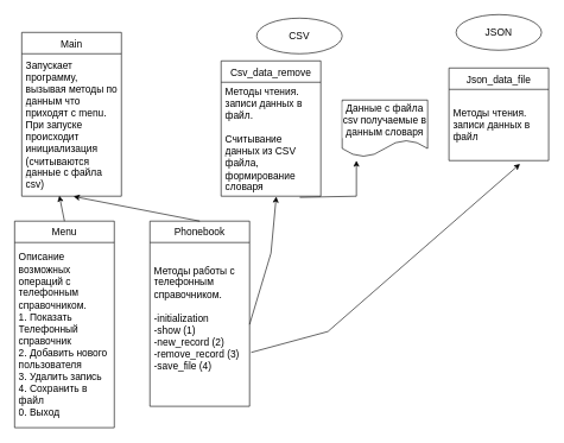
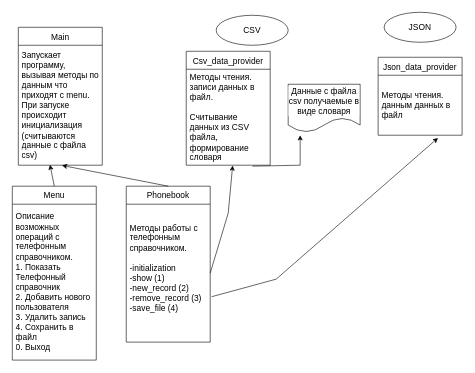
  <mxCell id="0" />
  <mxCell id="1" parent="0" />
  <mxCell id="2" value="Main" style="swimlane;fontStyle=0;childLayout=stackLayout;horizontal=1;startSize=30;horizontalStack=0;resizeParent=1;resizeParentMax=0;resizeLast=0;collapsible=1;marginBottom=0;fontSize=14;" vertex="1" parent="1"><mxGeometry x="30" y="45" width="140" height="230" as="geometry" /></mxCell>
  <mxCell id="3" value="Запускает программу, вызывая методы по данным что приходят с menu. При запуске происходит инициализация (считываются данные с файла csv)" style="text;strokeColor=none;fillColor=none;align=left;verticalAlign=middle;spacingLeft=4;spacingRight=4;overflow=hidden;points=[[0,0.5],[1,0.5]];portConstraint=eastwest;rotatable=0;whiteSpace=wrap;fontSize=14;" vertex="1" parent="2"><mxGeometry y="30" width="140" height="200" as="geometry" /></mxCell>
  <mxCell id="4" value="Phonebook" style="swimlane;fontStyle=0;childLayout=stackLayout;horizontal=1;startSize=30;horizontalStack=0;resizeParent=1;resizeParentMax=0;resizeLast=0;collapsible=1;marginBottom=0;whiteSpace=wrap;fontSize=14;" vertex="1" parent="1"><mxGeometry x="210" y="310" width="140" height="260" as="geometry" /></mxCell>
  <mxCell id="5" value="Методы работы с телефонным справочником.&#10;&#10;-initialization&#10;-show (1)&#10;-new_record (2)&#10;-remove_record (3)&#10;-save_file (4)&#10;" style="text;strokeColor=none;fillColor=none;align=left;verticalAlign=middle;spacingLeft=4;spacingRight=4;overflow=hidden;points=[[0,0.5],[1,0.5]];portConstraint=eastwest;rotatable=0;whiteSpace=wrap;fontSize=14;labelBackgroundColor=default;" vertex="1" parent="4"><mxGeometry y="30" width="140" height="230" as="geometry" /></mxCell>
  <mxCell id="6" value="Menu" style="swimlane;fontStyle=0;childLayout=stackLayout;horizontal=1;startSize=30;horizontalStack=0;resizeParent=1;resizeParentMax=0;resizeLast=0;collapsible=1;marginBottom=0;fontSize=14;" vertex="1" parent="1"><mxGeometry x="20" y="310" width="140" height="290" as="geometry" /></mxCell>
  <mxCell id="7" value="Описание возможных операций с телефонным справочником.&#10;1. Показать Телефонный справочник&#10;2. Добавить нового пользователя&#10;3. Удалить запись&#10;4. Сохранить в файл&#10;0. Выход" style="text;strokeColor=none;fillColor=none;align=left;verticalAlign=middle;spacingLeft=4;spacingRight=4;overflow=hidden;points=[[0,0.5],[1,0.5]];portConstraint=eastwest;rotatable=0;whiteSpace=wrap;fontColor=default;labelBackgroundColor=#FFFFFF;fontSize=14;" vertex="1" parent="6"><mxGeometry y="30" width="140" height="260" as="geometry" /></mxCell>
  <mxCell id="8" value="" style="endArrow=classic;html=1;rounded=0;fontSize=14;fontColor=default;entryX=0.52;entryY=1.002;entryDx=0;entryDy=0;entryPerimeter=0;exitX=0.5;exitY=0;exitDx=0;exitDy=0;" edge="1" parent="1" source="4" target="3"><mxGeometry width="50" height="50" relative="1" as="geometry"><mxPoint x="420" y="295" as="sourcePoint" /><mxPoint x="470" y="245" as="targetPoint" /><Array as="points" /></mxGeometry></mxCell>
  <mxCell id="9" value="" style="endArrow=classic;html=1;rounded=0;fontSize=14;fontColor=default;exitX=0.5;exitY=0;exitDx=0;exitDy=0;entryX=0.377;entryY=0.996;entryDx=0;entryDy=0;entryPerimeter=0;" edge="1" parent="1" source="6" target="3"><mxGeometry width="50" height="50" relative="1" as="geometry"><mxPoint x="420" y="295" as="sourcePoint" /><mxPoint x="470" y="245" as="targetPoint" /></mxGeometry></mxCell>
  <mxCell id="10" value="CSV" style="ellipse;whiteSpace=wrap;html=1;labelBackgroundColor=default;fontSize=14;fontColor=default;" vertex="1" parent="1"><mxGeometry x="360" y="25" width="120" height="50" as="geometry" /></mxCell>
  <mxCell id="11" value="JSON" style="ellipse;whiteSpace=wrap;html=1;labelBackgroundColor=default;fontSize=14;fontColor=default;" vertex="1" parent="1"><mxGeometry x="640" y="20" width="120" height="50" as="geometry" /></mxCell>
- <mxCell id="12" value="Csv_data_remove" style="swimlane;fontStyle=0;childLayout=stackLayout;horizontal=1;startSize=30;horizontalStack=0;resizeParent=1;resizeParentMax=0;resizeLast=0;collapsible=1;marginBottom=0;fontSize=14;" vertex="1" parent="1"><mxGeometry x="310" y="85" width="140" height="190" as="geometry" /></mxCell>
+ <mxCell id="12" value="Csv_data_provider" style="swimlane;fontStyle=0;childLayout=stackLayout;horizontal=1;startSize=30;horizontalStack=0;resizeParent=1;resizeParentMax=0;resizeLast=0;collapsible=1;marginBottom=0;fontSize=14;" vertex="1" parent="1"><mxGeometry x="310" y="85" width="140" height="190" as="geometry" /></mxCell>
  <mxCell id="13" value="Методы чтения. записи данных в файл.&#10;&#10;Считывание данных из CSV файла, формирование словаря" style="text;strokeColor=none;fillColor=none;align=left;verticalAlign=middle;spacingLeft=4;spacingRight=4;overflow=hidden;points=[[0,0.5],[1,0.5]];portConstraint=eastwest;rotatable=0;whiteSpace=wrap;fontSize=14;labelBackgroundColor=default;" vertex="1" parent="12"><mxGeometry y="30" width="140" height="160" as="geometry" /></mxCell>
- <mxCell id="14" value="Json_data_file" style="swimlane;fontStyle=0;childLayout=stackLayout;horizontal=1;startSize=30;horizontalStack=0;resizeParent=1;resizeParentMax=0;resizeLast=0;collapsible=1;marginBottom=0;fontSize=14;" vertex="1" parent="1"><mxGeometry x="630" y="95" width="140" height="130" as="geometry" /></mxCell>
- <mxCell id="15" value="Методы чтения. записи данных в файл" style="text;strokeColor=none;fillColor=none;align=left;verticalAlign=middle;spacingLeft=4;spacingRight=4;overflow=hidden;points=[[0,0.5],[1,0.5]];portConstraint=eastwest;rotatable=0;whiteSpace=wrap;fontSize=14;" vertex="1" parent="14"><mxGeometry y="30" width="140" height="100" as="geometry" /></mxCell>
+ <mxCell id="14" value="Json_data_provider" style="swimlane;fontStyle=0;childLayout=stackLayout;horizontal=1;startSize=30;horizontalStack=0;resizeParent=1;resizeParentMax=0;resizeLast=0;collapsible=1;marginBottom=0;fontSize=14;" vertex="1" parent="1"><mxGeometry x="630" y="95" width="140" height="130" as="geometry" /></mxCell>
+ <mxCell id="15" value="Методы чтения. данным данных в файл" style="text;strokeColor=none;fillColor=none;align=left;verticalAlign=middle;spacingLeft=4;spacingRight=4;overflow=hidden;points=[[0,0.5],[1,0.5]];portConstraint=eastwest;rotatable=0;whiteSpace=wrap;fontSize=14;" vertex="1" parent="14"><mxGeometry y="30" width="140" height="100" as="geometry" /></mxCell>
  <mxCell id="16" value="" style="endArrow=classic;html=1;rounded=0;fontSize=14;fontColor=default;exitX=0.789;exitY=1.01;exitDx=0;exitDy=0;exitPerimeter=0;" edge="1" parent="1" source="13"><mxGeometry width="50" height="50" relative="1" as="geometry"><mxPoint x="420" y="255" as="sourcePoint" /><mxPoint x="500" y="225" as="targetPoint" /><Array as="points"><mxPoint x="500" y="275" /></Array></mxGeometry></mxCell>
  <mxCell id="17" value="" style="endArrow=classic;html=1;rounded=0;fontSize=14;fontColor=default;exitX=1;exitY=0.5;exitDx=0;exitDy=0;entryX=0.553;entryY=1.003;entryDx=0;entryDy=0;entryPerimeter=0;" edge="1" parent="1" source="5" target="13"><mxGeometry width="50" height="50" relative="1" as="geometry"><mxPoint x="420" y="375" as="sourcePoint" /><mxPoint x="380" y="285" as="targetPoint" /><Array as="points"><mxPoint x="380" y="355" /></Array></mxGeometry></mxCell>
  <mxCell id="18" value="" style="endArrow=classic;html=1;rounded=0;fontSize=14;fontColor=default;exitX=1.016;exitY=0.671;exitDx=0;exitDy=0;exitPerimeter=0;entryX=0.713;entryY=1.046;entryDx=0;entryDy=0;entryPerimeter=0;" edge="1" parent="1" source="5" target="15"><mxGeometry width="50" height="50" relative="1" as="geometry"><mxPoint x="420" y="375" as="sourcePoint" /><mxPoint x="470" y="325" as="targetPoint" /><Array as="points"><mxPoint x="460" y="465" /></Array></mxGeometry></mxCell>
- <mxCell id="19" value="&lt;span style=&quot;text-align: left;&quot;&gt;Данные с файла csv получаемые в данным словаря&lt;/span&gt;" style="shape=document;whiteSpace=wrap;html=1;boundedLbl=1;labelBackgroundColor=default;fontSize=14;fontColor=default;" vertex="1" parent="1"><mxGeometry x="480" y="140" width="120" height="80" as="geometry" /></mxCell>
+ <mxCell id="19" value="&lt;span style=&quot;text-align: left;&quot;&gt;Данные с файла csv получаемые в виде словаря&lt;/span&gt;" style="shape=document;whiteSpace=wrap;html=1;boundedLbl=1;labelBackgroundColor=default;fontSize=14;fontColor=default;" vertex="1" parent="1"><mxGeometry x="480" y="140" width="120" height="80" as="geometry" /></mxCell>
